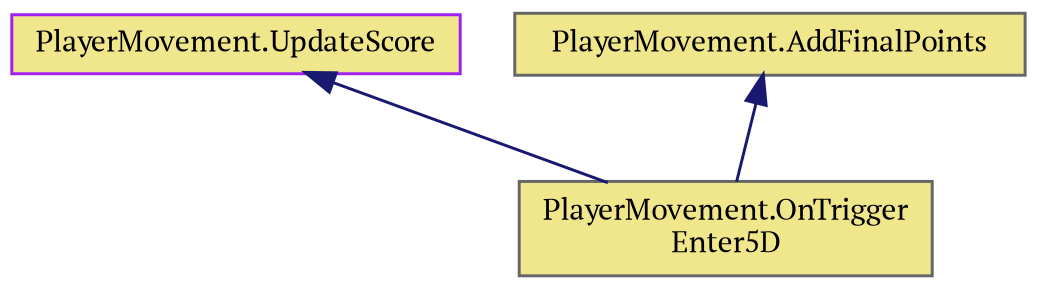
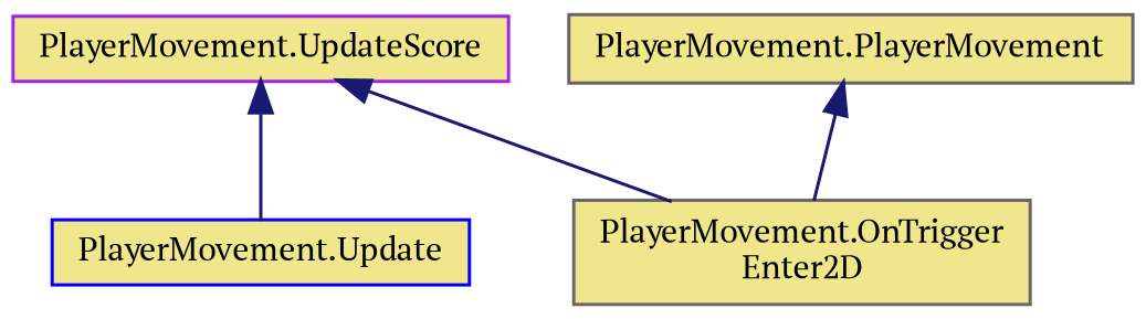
  digraph {
    fontname="PT Serif"
    rankdir=TB
    node [color=gray40 fillcolor=khaki fontname="PT Serif" fontsize=10 shape=record style=filled]
    edge [color=midnightblue dir=back fontname="PT Serif" fontsize=10 labelfontname=Helvetica labelfontsize=10 style=solid]
    n1 [color=purple fontcolor=black height=0.2 label="PlayerMovement.UpdateScore" width=0.4]
-   n3 [height=0.2 label="PlayerMovement.OnTrigger\lEnter5D" width=0.4]
-   n4 [height=0.2 label="PlayerMovement.AddFinalPoints" width=0.4]
+   n2 [color=blue height=0.2 label="PlayerMovement.Update" width=0.4]
+   n3 [height=0.2 label="PlayerMovement.OnTrigger\lEnter2D" width=0.4]
+   n4 [height=0.2 label="PlayerMovement.PlayerMovement" width=0.4]
+   n1 -> n2
    n1 -> n3
    n4 -> n3
  }
